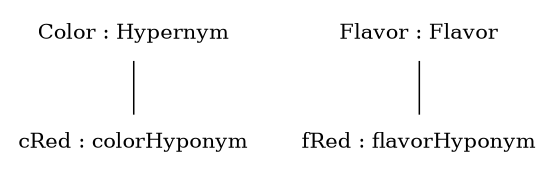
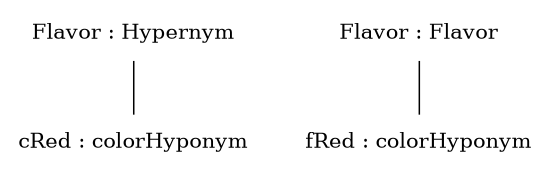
  graph {
    node [shape=plaintext style=solid]
    edge [style=solid]
-   n1 [label="Color : Hypernym"]
+   n1 [label="Flavor : Hypernym"]
    n2 [label="cRed : colorHyponym"]
    n3 [label="Flavor : Flavor"]
-   n4 [label="fRed : flavorHyponym"]
+   n4 [label="fRed : colorHyponym"]
    n1 -- n2
    n3 -- n4
  }
